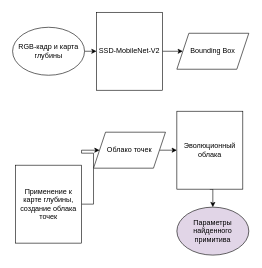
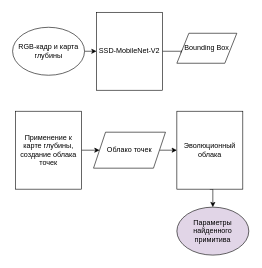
  <mxCell id="0" />
  <mxCell id="1" parent="0" />
  <mxCell id="2" style="edgeStyle=orthogonalEdgeStyle;rounded=0;orthogonalLoop=1;jettySize=auto;html=1;exitX=1;exitY=0.5;exitDx=0;exitDy=0;entryX=0;entryY=0.5;entryDx=0;entryDy=0;" edge="1" parent="1" source="3" target="4"><mxGeometry relative="1" as="geometry" /></mxCell>
  <mxCell id="3" value="SSD-MobileNet-V2" style="rounded=0;whiteSpace=wrap;html=1;" vertex="1" parent="1"><mxGeometry x="160" y="20" width="110" height="130" as="geometry" /></mxCell>
- <mxCell id="4" value="Bounding Box" style="shape=parallelogram;perimeter=parallelogramPerimeter;whiteSpace=wrap;html=1;fixedSize=1;" vertex="1" parent="1"><mxGeometry x="294" y="55" width="120" height="60" as="geometry" /></mxCell>
+ <mxCell id="4" value="Bounding Box" style="shape=parallelogram;perimeter=parallelogramPerimeter;whiteSpace=wrap;html=1;fixedSize=1;" vertex="1" parent="1"><mxGeometry x="294" y="55" width="100" height="50" as="geometry" /></mxCell>
  <mxCell id="5" style="edgeStyle=orthogonalEdgeStyle;rounded=0;orthogonalLoop=1;jettySize=auto;html=1;exitX=1;exitY=0.5;exitDx=0;exitDy=0;entryX=0;entryY=0.5;entryDx=0;entryDy=0;" edge="1" parent="1" source="6" target="8"><mxGeometry relative="1" as="geometry" /></mxCell>
- <mxCell id="6" value="Применение к карте глубины, создание облака точек" style="rounded=0;whiteSpace=wrap;html=1;" vertex="1" parent="1"><mxGeometry x="25" y="275" width="110" height="130" as="geometry" /></mxCell>
+ <mxCell id="6" value="Применение к карте глубины, создание облака точек" style="rounded=0;whiteSpace=wrap;html=1;" vertex="1" parent="1"><mxGeometry x="25" y="185" width="110" height="130" as="geometry" /></mxCell>
  <mxCell id="7" style="edgeStyle=orthogonalEdgeStyle;rounded=0;orthogonalLoop=1;jettySize=auto;html=1;exitX=1;exitY=0.5;exitDx=0;exitDy=0;entryX=0;entryY=0.5;entryDx=0;entryDy=0;" edge="1" parent="1" source="8" target="10"><mxGeometry relative="1" as="geometry" /></mxCell>
  <mxCell id="8" value="Облако точек" style="shape=parallelogram;perimeter=parallelogramPerimeter;whiteSpace=wrap;html=1;fixedSize=1;" vertex="1" parent="1"><mxGeometry x="155" y="220" width="120" height="60" as="geometry" /></mxCell>
  <mxCell id="9" style="edgeStyle=orthogonalEdgeStyle;rounded=0;orthogonalLoop=1;jettySize=auto;html=1;exitX=0.5;exitY=1;exitDx=0;exitDy=0;entryX=0.5;entryY=0;entryDx=0;entryDy=0;" edge="1" parent="1" source="10" target="13"><mxGeometry relative="1" as="geometry" /></mxCell>
  <mxCell id="10" value="Эволюционный облака" style="rounded=0;whiteSpace=wrap;html=1;" vertex="1" parent="1"><mxGeometry x="294" y="185" width="110" height="130" as="geometry" /></mxCell>
  <mxCell id="11" style="edgeStyle=orthogonalEdgeStyle;rounded=0;orthogonalLoop=1;jettySize=auto;html=1;exitX=1;exitY=0.5;exitDx=0;exitDy=0;entryX=0;entryY=0.5;entryDx=0;entryDy=0;" edge="1" parent="1" source="12" target="3"><mxGeometry relative="1" as="geometry" /></mxCell>
  <mxCell id="12" value="RGB-кадр и карта глубины" style="ellipse;whiteSpace=wrap;html=1;" vertex="1" parent="1"><mxGeometry x="20" y="45" width="120" height="80" as="geometry" /></mxCell>
  <mxCell id="13" value="Параметры найденного примитива" style="ellipse;whiteSpace=wrap;html=1;fillColor=#e1d5e7;" vertex="1" parent="1"><mxGeometry x="294" y="345" width="120" height="80" as="geometry" /></mxCell>
